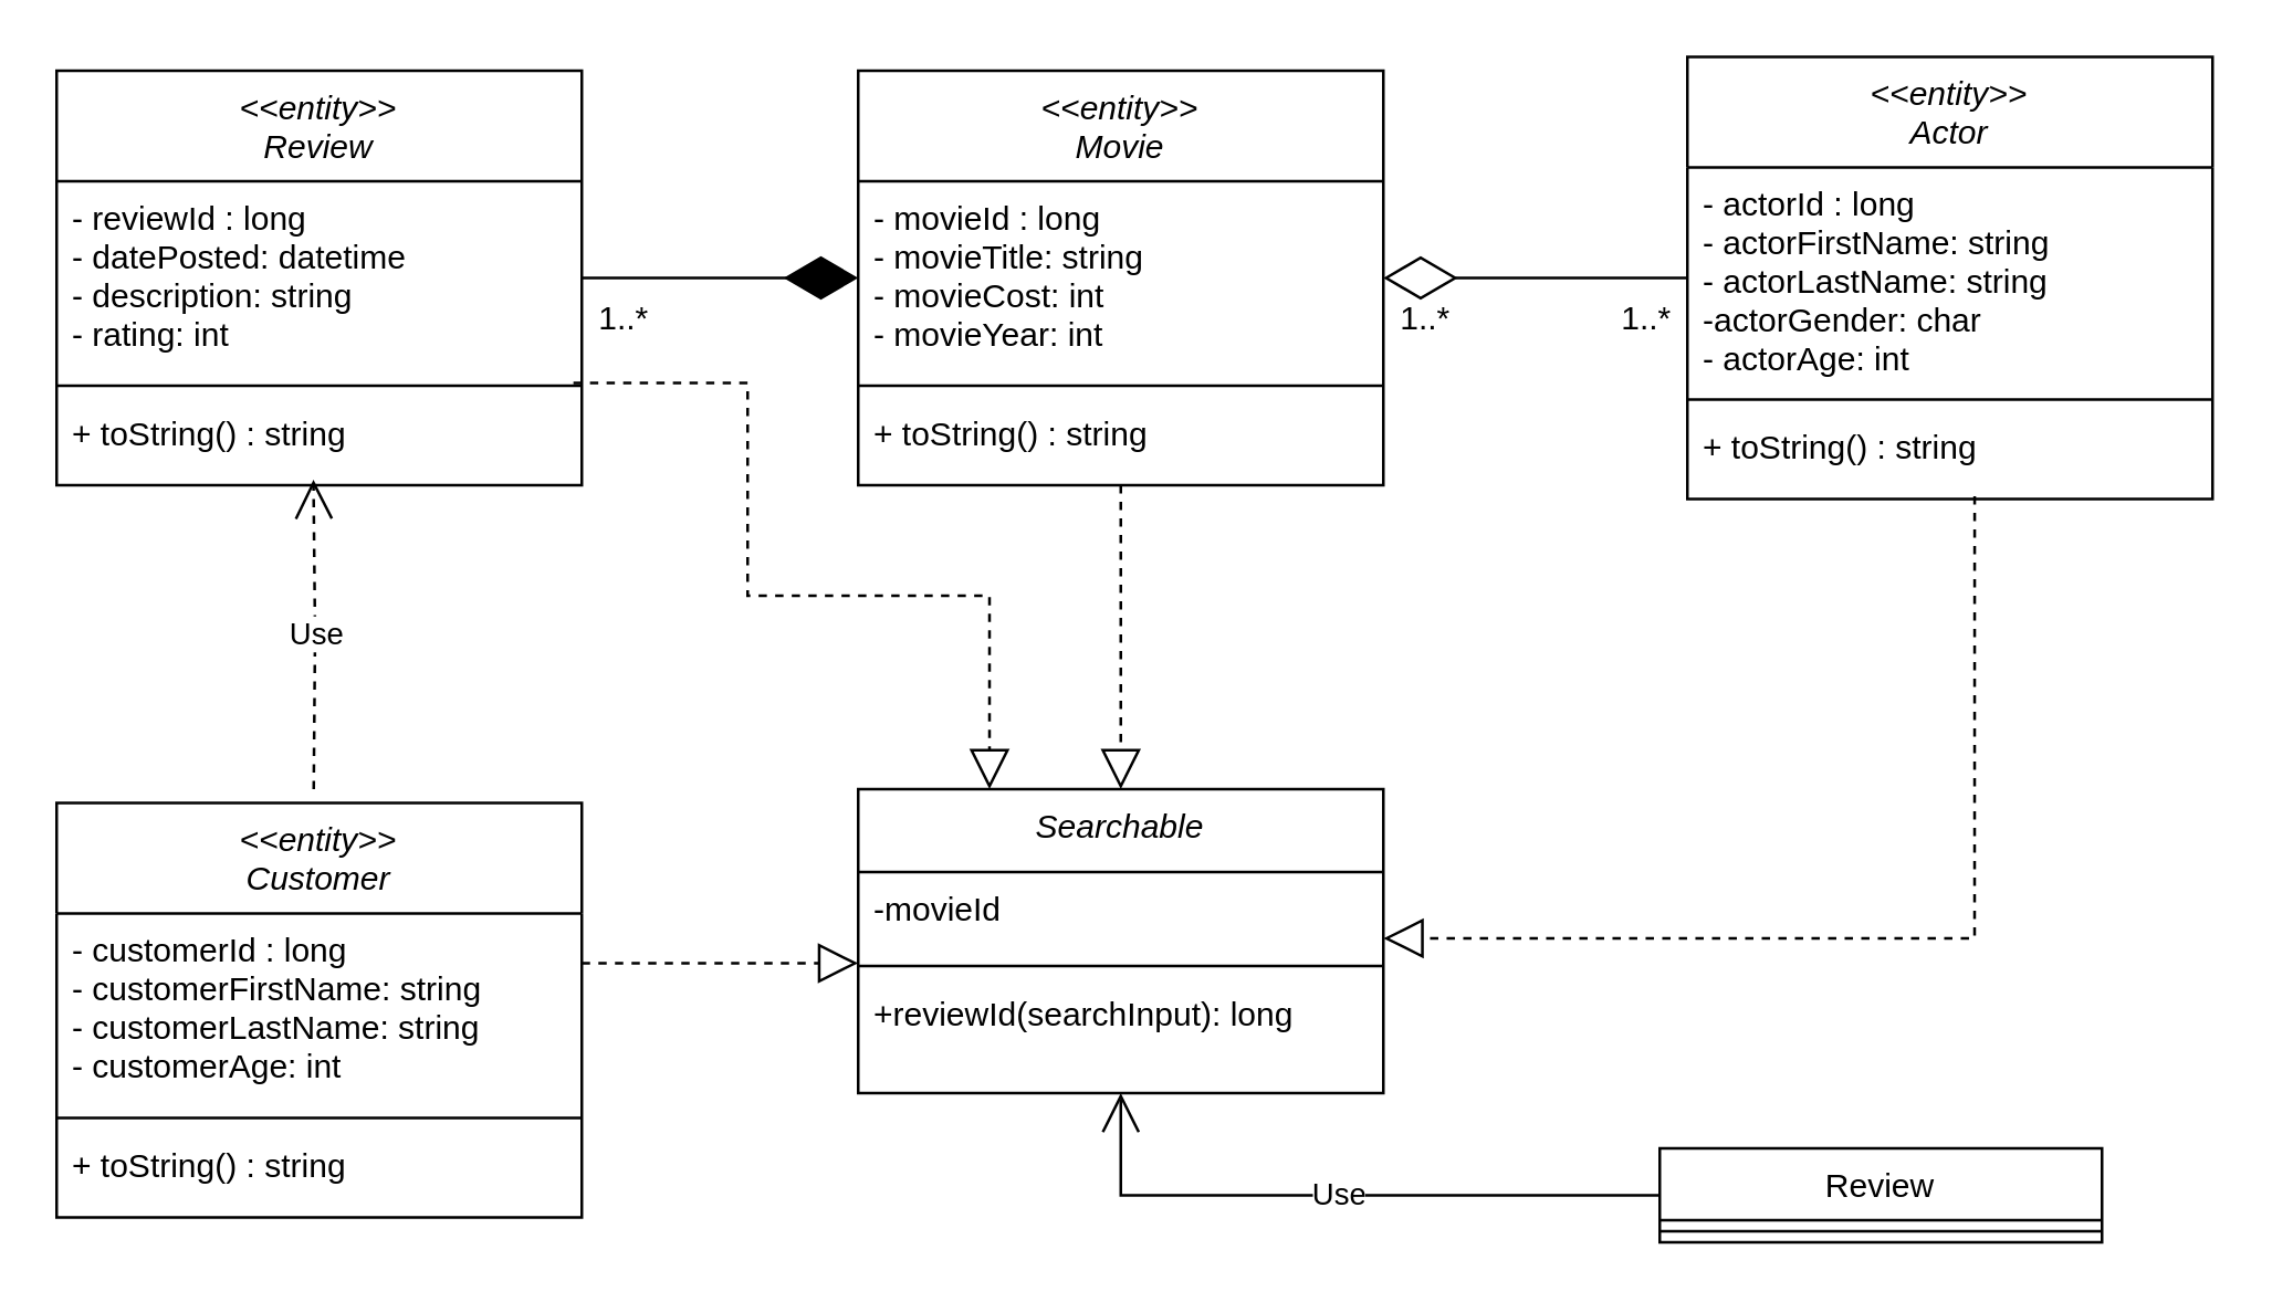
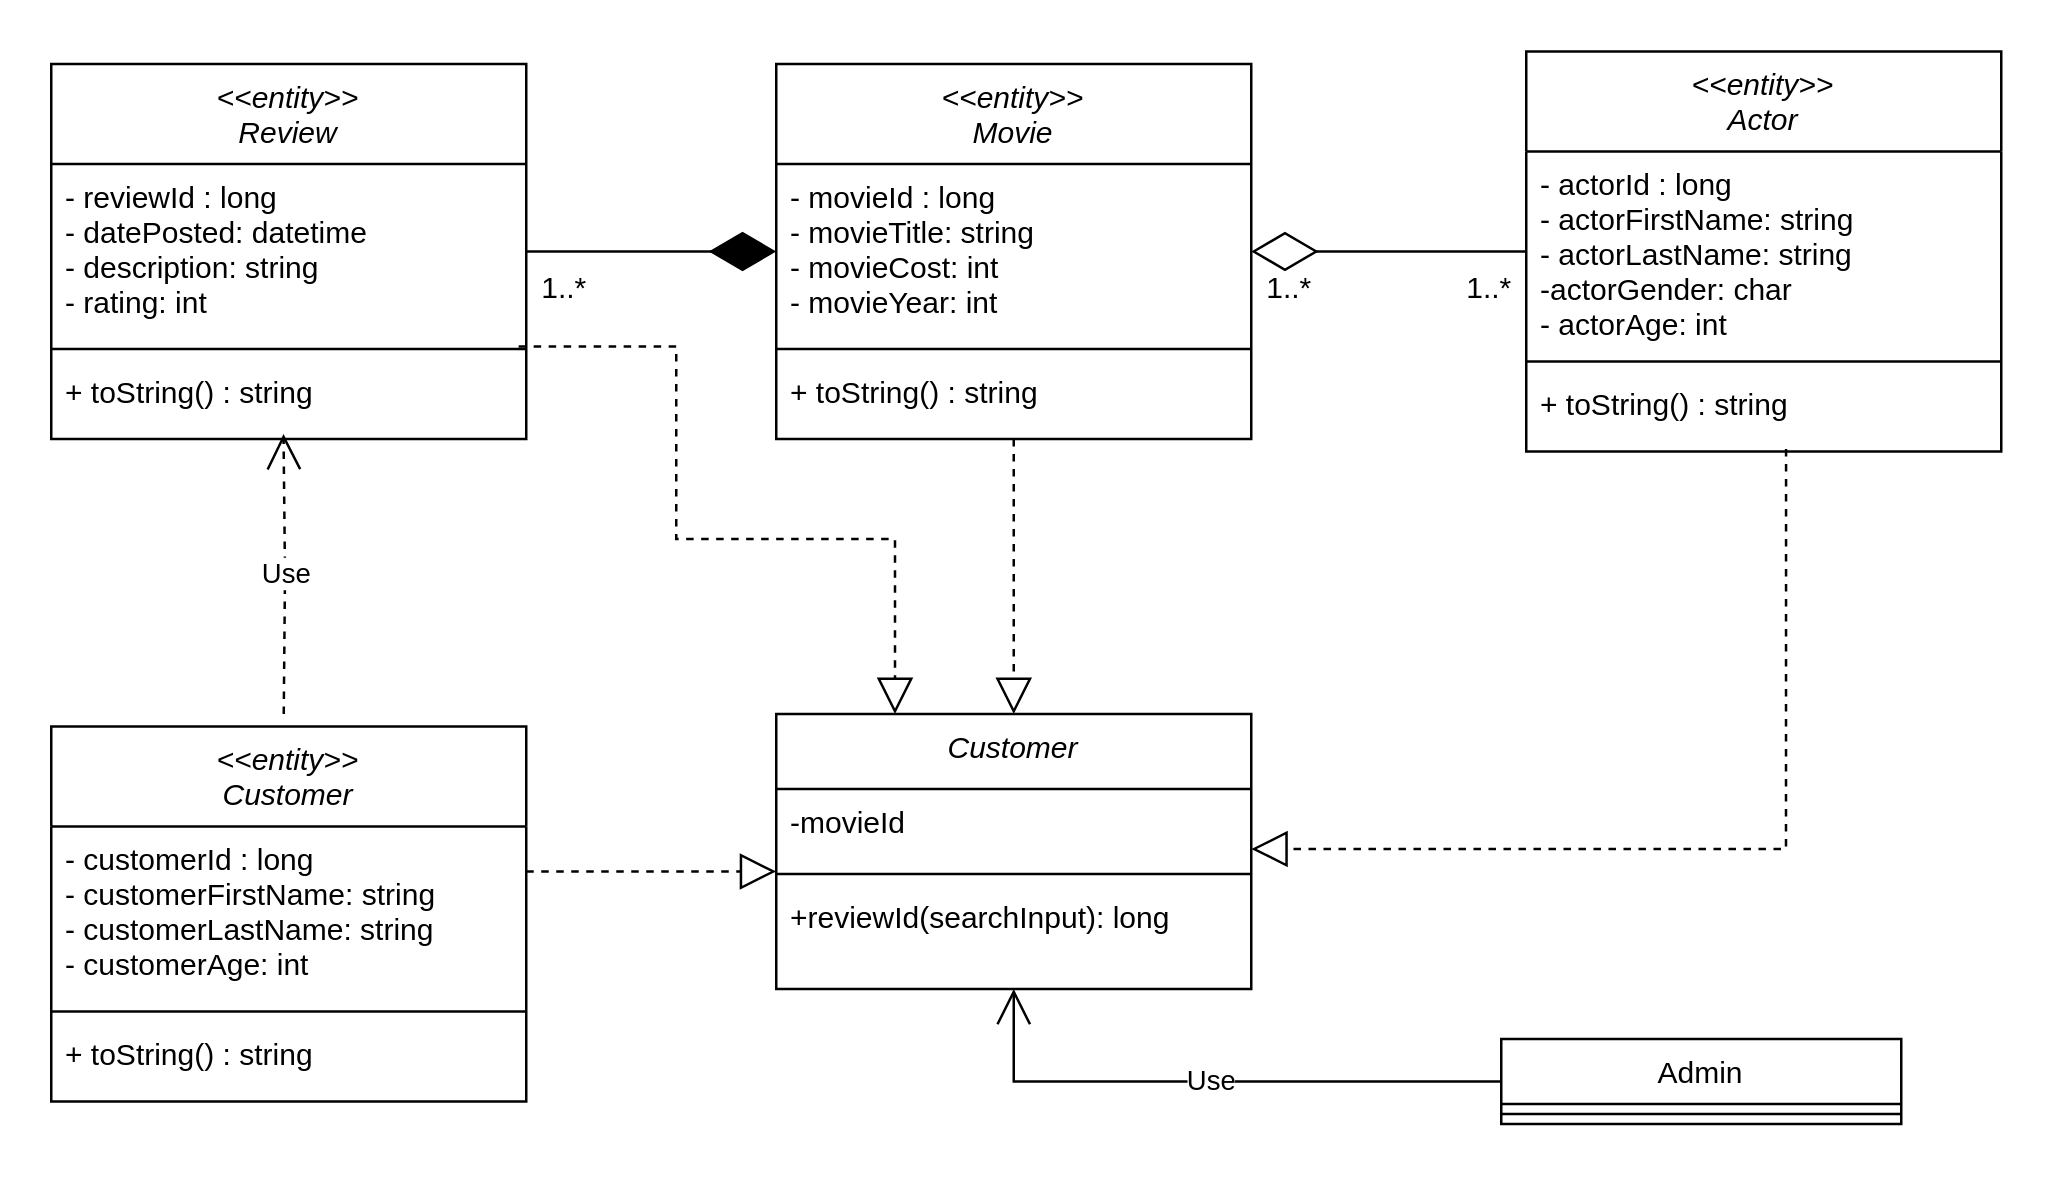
  <mxCell id="0" />
  <mxCell id="1" parent="0" />
  <mxCell id="2" value="&lt;&lt;entity&gt;&gt;&#10;Movie" style="swimlane;fontStyle=2;align=center;verticalAlign=top;childLayout=stackLayout;horizontal=1;startSize=40;horizontalStack=0;resizeParent=1;resizeLast=0;collapsible=1;marginBottom=0;rounded=0;shadow=0;strokeWidth=1;" parent="1" vertex="1"><mxGeometry x="310" y="25" width="190" height="150" as="geometry"><mxRectangle x="230" y="140" width="160" height="26" as="alternateBounds" /></mxGeometry></mxCell>
  <mxCell id="3" value="- movieId : long&#10;- movieTitle: string&#10;- movieCost: int&#10;- movieYear: int" style="text;align=left;verticalAlign=top;spacingLeft=4;spacingRight=4;overflow=hidden;rotatable=0;points=[[0,0.5],[1,0.5]];portConstraint=eastwest;" parent="2" vertex="1"><mxGeometry y="40" width="190" height="70" as="geometry" /></mxCell>
  <mxCell id="4" value="" style="line;html=1;strokeWidth=1;align=left;verticalAlign=middle;spacingTop=-1;spacingLeft=3;spacingRight=3;rotatable=0;labelPosition=right;points=[];portConstraint=eastwest;" parent="2" vertex="1"><mxGeometry y="110" width="190" height="8" as="geometry" /></mxCell>
  <mxCell id="5" value="+ toString() : string" style="text;align=left;verticalAlign=top;spacingLeft=4;spacingRight=4;overflow=hidden;rotatable=0;points=[[0,0.5],[1,0.5]];portConstraint=eastwest;" parent="2" vertex="1"><mxGeometry y="118" width="190" height="30" as="geometry" /></mxCell>
  <mxCell id="6" value="&lt;&lt;entity&gt;&gt;&#10;Review" style="swimlane;fontStyle=2;align=center;verticalAlign=top;childLayout=stackLayout;horizontal=1;startSize=40;horizontalStack=0;resizeParent=1;resizeLast=0;collapsible=1;marginBottom=0;rounded=0;shadow=0;strokeWidth=1;" vertex="1" parent="1"><mxGeometry x="20" y="25" width="190" height="150" as="geometry"><mxRectangle x="230" y="140" width="160" height="26" as="alternateBounds" /></mxGeometry></mxCell>
  <mxCell id="7" value="- reviewId : long&#10;- datePosted: datetime&#10;- description: string&#10;- rating: int" style="text;align=left;verticalAlign=top;spacingLeft=4;spacingRight=4;overflow=hidden;rotatable=0;points=[[0,0.5],[1,0.5]];portConstraint=eastwest;" vertex="1" parent="6"><mxGeometry y="40" width="190" height="70" as="geometry" /></mxCell>
  <mxCell id="8" value="" style="line;html=1;strokeWidth=1;align=left;verticalAlign=middle;spacingTop=-1;spacingLeft=3;spacingRight=3;rotatable=0;labelPosition=right;points=[];portConstraint=eastwest;" vertex="1" parent="6"><mxGeometry y="110" width="190" height="8" as="geometry" /></mxCell>
  <mxCell id="9" value="+ toString() : string" style="text;align=left;verticalAlign=top;spacingLeft=4;spacingRight=4;overflow=hidden;rotatable=0;points=[[0,0.5],[1,0.5]];portConstraint=eastwest;" vertex="1" parent="6"><mxGeometry y="118" width="190" height="30" as="geometry" /></mxCell>
  <mxCell id="10" value="&lt;&lt;entity&gt;&gt;&#10;Customer" style="swimlane;fontStyle=2;align=center;verticalAlign=top;childLayout=stackLayout;horizontal=1;startSize=40;horizontalStack=0;resizeParent=1;resizeLast=0;collapsible=1;marginBottom=0;rounded=0;shadow=0;strokeWidth=1;" vertex="1" parent="1"><mxGeometry x="20" y="290" width="190" height="150" as="geometry"><mxRectangle x="230" y="140" width="160" height="26" as="alternateBounds" /></mxGeometry></mxCell>
  <mxCell id="11" value="- customerId : long&#10;- customerFirstName: string&#10;- customerLastName: string&#10;- customerAge: int" style="text;align=left;verticalAlign=top;spacingLeft=4;spacingRight=4;overflow=hidden;rotatable=0;points=[[0,0.5],[1,0.5]];portConstraint=eastwest;" vertex="1" parent="10"><mxGeometry y="40" width="190" height="70" as="geometry" /></mxCell>
  <mxCell id="12" value="" style="line;html=1;strokeWidth=1;align=left;verticalAlign=middle;spacingTop=-1;spacingLeft=3;spacingRight=3;rotatable=0;labelPosition=right;points=[];portConstraint=eastwest;" vertex="1" parent="10"><mxGeometry y="110" width="190" height="8" as="geometry" /></mxCell>
  <mxCell id="13" value="+ toString() : string" style="text;align=left;verticalAlign=top;spacingLeft=4;spacingRight=4;overflow=hidden;rotatable=0;points=[[0,0.5],[1,0.5]];portConstraint=eastwest;" vertex="1" parent="10"><mxGeometry y="118" width="190" height="30" as="geometry" /></mxCell>
  <mxCell id="14" value="&lt;&lt;entity&gt;&gt;&#10;Actor" style="swimlane;fontStyle=2;align=center;verticalAlign=top;childLayout=stackLayout;horizontal=1;startSize=40;horizontalStack=0;resizeParent=1;resizeLast=0;collapsible=1;marginBottom=0;rounded=0;shadow=0;strokeWidth=1;" vertex="1" parent="1"><mxGeometry x="610" y="20" width="190" height="160" as="geometry"><mxRectangle x="230" y="140" width="160" height="26" as="alternateBounds" /></mxGeometry></mxCell>
  <mxCell id="15" value="- actorId : long&#10;- actorFirstName: string&#10;- actorLastName: string&#10;-actorGender: char&#10;- actorAge: int" style="text;align=left;verticalAlign=top;spacingLeft=4;spacingRight=4;overflow=hidden;rotatable=0;points=[[0,0.5],[1,0.5]];portConstraint=eastwest;" vertex="1" parent="14"><mxGeometry y="40" width="190" height="80" as="geometry" /></mxCell>
  <mxCell id="16" value="" style="line;html=1;strokeWidth=1;align=left;verticalAlign=middle;spacingTop=-1;spacingLeft=3;spacingRight=3;rotatable=0;labelPosition=right;points=[];portConstraint=eastwest;" vertex="1" parent="14"><mxGeometry y="120" width="190" height="8" as="geometry" /></mxCell>
  <mxCell id="17" value="+ toString() : string" style="text;align=left;verticalAlign=top;spacingLeft=4;spacingRight=4;overflow=hidden;rotatable=0;points=[[0,0.5],[1,0.5]];portConstraint=eastwest;" vertex="1" parent="14"><mxGeometry y="128" width="190" height="32" as="geometry" /></mxCell>
- <mxCell id="18" value="Searchable" style="swimlane;fontStyle=2;align=center;verticalAlign=top;childLayout=stackLayout;horizontal=1;startSize=30;horizontalStack=0;resizeParent=1;resizeLast=0;collapsible=1;marginBottom=0;rounded=0;shadow=0;strokeWidth=1;" vertex="1" parent="1"><mxGeometry x="310" y="285" width="190" height="110" as="geometry"><mxRectangle x="230" y="140" width="160" height="26" as="alternateBounds" /></mxGeometry></mxCell>
+ <mxCell id="18" value="Customer" style="swimlane;fontStyle=2;align=center;verticalAlign=top;childLayout=stackLayout;horizontal=1;startSize=30;horizontalStack=0;resizeParent=1;resizeLast=0;collapsible=1;marginBottom=0;rounded=0;shadow=0;strokeWidth=1;" vertex="1" parent="1"><mxGeometry x="310" y="285" width="190" height="110" as="geometry"><mxRectangle x="230" y="140" width="160" height="26" as="alternateBounds" /></mxGeometry></mxCell>
  <mxCell id="19" value="-movieId" style="text;align=left;verticalAlign=top;spacingLeft=4;spacingRight=4;overflow=hidden;rotatable=0;points=[[0,0.5],[1,0.5]];portConstraint=eastwest;" vertex="1" parent="18"><mxGeometry y="30" width="190" height="30" as="geometry" /></mxCell>
  <mxCell id="20" value="" style="line;html=1;strokeWidth=1;align=left;verticalAlign=middle;spacingTop=-1;spacingLeft=3;spacingRight=3;rotatable=0;labelPosition=right;points=[];portConstraint=eastwest;" vertex="1" parent="18"><mxGeometry y="60" width="190" height="8" as="geometry" /></mxCell>
  <mxCell id="21" value="+reviewId(searchInput): long" style="text;align=left;verticalAlign=top;spacingLeft=4;spacingRight=4;overflow=hidden;rotatable=0;points=[[0,0.5],[1,0.5]];portConstraint=eastwest;" vertex="1" parent="18"><mxGeometry y="68" width="190" height="30" as="geometry" /></mxCell>
  <mxCell id="22" value="" style="endArrow=diamondThin;endFill=0;endSize=24;html=1;rounded=0;edgeStyle=orthogonalEdgeStyle;entryX=1;entryY=0.5;entryDx=0;entryDy=0;exitX=0;exitY=0.5;exitDx=0;exitDy=0;" edge="1" parent="1" source="15" target="3"><mxGeometry width="160" relative="1" as="geometry"><mxPoint x="80" y="195" as="sourcePoint" /><mxPoint x="240" y="195" as="targetPoint" /></mxGeometry></mxCell>
  <mxCell id="23" value="1..*" style="text;html=1;align=center;verticalAlign=middle;resizable=0;points=[];autosize=1;strokeColor=none;" vertex="1" parent="1"><mxGeometry x="500" y="105" width="30" height="20" as="geometry" /></mxCell>
  <mxCell id="24" value="1..*" style="text;html=1;align=center;verticalAlign=middle;resizable=0;points=[];autosize=1;strokeColor=none;" vertex="1" parent="1"><mxGeometry x="580" y="105" width="30" height="20" as="geometry" /></mxCell>
  <mxCell id="25" value="" style="endArrow=diamondThin;endFill=1;endSize=24;html=1;rounded=0;edgeStyle=orthogonalEdgeStyle;entryX=0;entryY=0.5;entryDx=0;entryDy=0;exitX=1;exitY=0.5;exitDx=0;exitDy=0;" edge="1" parent="1" source="7" target="3"><mxGeometry width="160" relative="1" as="geometry"><mxPoint x="130" y="305" as="sourcePoint" /><mxPoint x="300" y="105" as="targetPoint" /></mxGeometry></mxCell>
  <mxCell id="26" value="1..*" style="text;html=1;align=center;verticalAlign=middle;resizable=0;points=[];autosize=1;strokeColor=none;" vertex="1" parent="1"><mxGeometry x="210" y="105" width="30" height="20" as="geometry" /></mxCell>
  <mxCell id="27" value="" style="endArrow=block;dashed=1;endFill=0;endSize=12;html=1;rounded=0;edgeStyle=orthogonalEdgeStyle;exitX=0.984;exitY=1.043;exitDx=0;exitDy=0;exitPerimeter=0;entryX=0.25;entryY=0;entryDx=0;entryDy=0;" edge="1" parent="1" source="7" target="18"><mxGeometry width="160" relative="1" as="geometry"><mxPoint x="160" y="215" as="sourcePoint" /><mxPoint x="320" y="215" as="targetPoint" /><Array as="points"><mxPoint x="270" y="138" /><mxPoint x="270" y="215" /><mxPoint x="358" y="215" /></Array></mxGeometry></mxCell>
  <mxCell id="28" value="" style="endArrow=block;dashed=1;endFill=0;endSize=12;html=1;rounded=0;edgeStyle=orthogonalEdgeStyle;exitX=0.5;exitY=1;exitDx=0;exitDy=0;entryX=0.5;entryY=0;entryDx=0;entryDy=0;" edge="1" parent="1" source="2" target="18"><mxGeometry width="160" relative="1" as="geometry"><mxPoint x="216.96" y="148.01" as="sourcePoint" /><mxPoint x="319.05" y="321.01" as="targetPoint" /></mxGeometry></mxCell>
  <mxCell id="29" value="" style="endArrow=block;dashed=1;endFill=0;endSize=12;html=1;rounded=0;edgeStyle=orthogonalEdgeStyle;exitX=0.547;exitY=0.969;exitDx=0;exitDy=0;entryX=1;entryY=0.8;entryDx=0;entryDy=0;exitPerimeter=0;entryPerimeter=0;" edge="1" parent="1" source="17" target="19"><mxGeometry width="160" relative="1" as="geometry"><mxPoint x="415" y="185" as="sourcePoint" /><mxPoint x="415" y="295" as="targetPoint" /></mxGeometry></mxCell>
  <mxCell id="30" value="" style="endArrow=block;dashed=1;endFill=0;endSize=12;html=1;rounded=0;edgeStyle=orthogonalEdgeStyle;exitX=1;exitY=0.257;exitDx=0;exitDy=0;exitPerimeter=0;" edge="1" parent="1" source="11"><mxGeometry width="160" relative="1" as="geometry"><mxPoint x="415" y="185" as="sourcePoint" /><mxPoint x="310" y="348" as="targetPoint" /></mxGeometry></mxCell>
  <mxCell id="31" value="Use" style="endArrow=open;endSize=12;dashed=1;html=1;rounded=0;edgeStyle=orthogonalEdgeStyle;entryX=0.489;entryY=1;entryDx=0;entryDy=0;entryPerimeter=0;" edge="1" parent="1" target="9"><mxGeometry width="160" relative="1" as="geometry"><mxPoint x="113" y="285" as="sourcePoint" /><mxPoint x="440" y="265" as="targetPoint" /></mxGeometry></mxCell>
- <mxCell id="32" value="Review" style="swimlane;fontStyle=0;align=center;verticalAlign=top;childLayout=stackLayout;horizontal=1;startSize=26;horizontalStack=0;resizeParent=1;resizeParentMax=0;resizeLast=0;collapsible=1;marginBottom=0;" vertex="1" parent="1"><mxGeometry x="600" y="415" width="160" height="34" as="geometry" /></mxCell>
+ <mxCell id="32" value="Admin" style="swimlane;fontStyle=0;align=center;verticalAlign=top;childLayout=stackLayout;horizontal=1;startSize=26;horizontalStack=0;resizeParent=1;resizeParentMax=0;resizeLast=0;collapsible=1;marginBottom=0;" vertex="1" parent="1"><mxGeometry x="600" y="415" width="160" height="34" as="geometry" /></mxCell>
  <mxCell id="33" value="" style="line;strokeWidth=1;fillColor=none;align=left;verticalAlign=middle;spacingTop=-1;spacingLeft=3;spacingRight=3;rotatable=0;labelPosition=right;points=[];portConstraint=eastwest;" vertex="1" parent="32"><mxGeometry y="26" width="160" height="8" as="geometry" /></mxCell>
  <mxCell id="34" value="Use" style="endArrow=open;endSize=12;dashed=0;html=1;rounded=0;edgeStyle=orthogonalEdgeStyle;entryX=0.5;entryY=1;entryDx=0;entryDy=0;exitX=0;exitY=0.5;exitDx=0;exitDy=0;" edge="1" parent="1" source="32" target="18"><mxGeometry width="160" relative="1" as="geometry"><mxPoint x="123" y="295" as="sourcePoint" /><mxPoint x="122.91" y="183" as="targetPoint" /></mxGeometry></mxCell>
